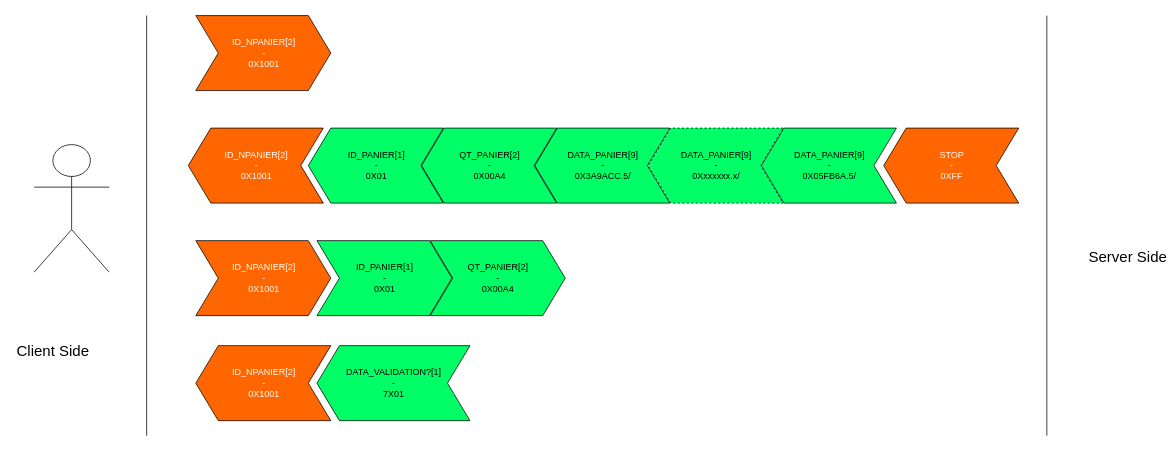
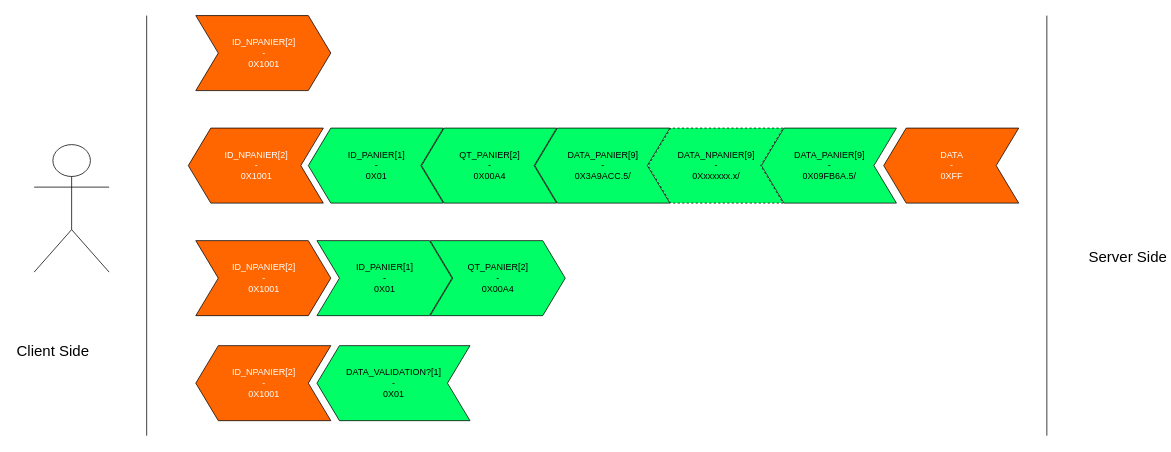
  <mxCell id="0" />
  <mxCell id="1" parent="0" />
  <mxCell id="2" value="&lt;div&gt;&lt;font color=&quot;#FFFFFF&quot;&gt;ID_NPANIER[2]&lt;/font&gt;&lt;/div&gt;&lt;div&gt;&lt;font color=&quot;#FFFFFF&quot;&gt;-&lt;/font&gt;&lt;/div&gt;&lt;div&gt;&lt;font color=&quot;#FFFFFF&quot;&gt;0X1001&lt;br&gt;&lt;/font&gt;&lt;/div&gt;" style="html=1;shadow=0;dashed=0;align=center;verticalAlign=middle;shape=mxgraph.arrows2.arrow;dy=0;dx=30;notch=30;fillColor=#ff6600;" vertex="1" parent="1"><mxGeometry x="260.5" y="20" width="180" height="100" as="geometry" /></mxCell>
  <mxCell id="3" value="" style="group" vertex="1" connectable="0" parent="1"><mxGeometry x="250.5" y="170" width="1107" height="100" as="geometry" /></mxCell>
  <mxCell id="4" value="&lt;div&gt;&lt;font color=&quot;#FFFFFF&quot;&gt;ID_NPANIER[2]&lt;/font&gt;&lt;/div&gt;&lt;div&gt;&lt;font color=&quot;#FFFFFF&quot;&gt;-&lt;/font&gt;&lt;/div&gt;&lt;div&gt;&lt;font color=&quot;#FFFFFF&quot;&gt;0X1001&lt;br&gt;&lt;/font&gt;&lt;/div&gt;" style="html=1;shadow=0;dashed=0;align=center;verticalAlign=middle;shape=mxgraph.arrows2.arrow;dy=0;dx=30;notch=30;flipV=0;flipH=1;fillColor=#ff6600;" vertex="1" parent="3"><mxGeometry width="180" height="100" as="geometry" /></mxCell>
  <mxCell id="5" value="&lt;div&gt;ID_PANIER[1]&lt;/div&gt;&lt;div&gt;-&lt;/div&gt;&lt;div&gt;0X01&lt;br&gt;&lt;/div&gt;" style="html=1;shadow=0;dashed=0;align=center;verticalAlign=middle;shape=mxgraph.arrows2.arrow;dy=0;dx=30;notch=30;flipV=0;flipH=1;fillColor=#00FF66;" vertex="1" parent="3"><mxGeometry x="160" width="180" height="100" as="geometry" /></mxCell>
  <mxCell id="6" value="&lt;div&gt;QT_PANIER[2]&lt;/div&gt;&lt;div&gt;-&lt;/div&gt;&lt;div&gt;0X00A4&lt;br&gt;&lt;/div&gt;" style="html=1;shadow=0;dashed=0;align=center;verticalAlign=middle;shape=mxgraph.arrows2.arrow;dy=0;dx=30;notch=30;flipV=0;flipH=1;fillColor=#00FF66;" vertex="1" parent="3"><mxGeometry x="311" width="180" height="100" as="geometry" /></mxCell>
  <mxCell id="7" value="&lt;div&gt;DATA_PANIER[9]&lt;/div&gt;&lt;div&gt;-&lt;/div&gt;0X3A9ACC.5/" style="html=1;shadow=0;dashed=0;align=center;verticalAlign=middle;shape=mxgraph.arrows2.arrow;dy=0;dx=30;notch=30;flipV=0;flipH=1;fillColor=#00FF66;" vertex="1" parent="3"><mxGeometry x="462" width="180" height="100" as="geometry" /></mxCell>
- <mxCell id="8" value="&lt;div&gt;DATA_PANIER[9]&lt;/div&gt;&lt;div&gt;-&lt;/div&gt;0Xxxxxxx.x/" style="html=1;shadow=0;dashed=1;align=center;verticalAlign=middle;shape=mxgraph.arrows2.arrow;dy=0;dx=30;notch=30;flipV=0;flipH=1;fillColor=#00FF66;" vertex="1" parent="3"><mxGeometry x="613" width="180" height="100" as="geometry" /></mxCell>
- <mxCell id="9" value="&lt;div&gt;DATA_PANIER[9]&lt;/div&gt;&lt;div&gt;-&lt;/div&gt;0X05FB6A.5/" style="html=1;shadow=0;dashed=0;align=center;verticalAlign=middle;shape=mxgraph.arrows2.arrow;dy=0;dx=30;notch=30;flipV=0;flipH=1;fillColor=#00ff66;" vertex="1" parent="3"><mxGeometry x="764" width="180" height="100" as="geometry" /></mxCell>
- <mxCell id="10" value="&lt;div&gt;STOP&lt;/div&gt;&lt;div&gt;-&lt;/div&gt;&lt;div&gt;0XFF&lt;br&gt;&lt;/div&gt;" style="html=1;shadow=0;dashed=0;align=center;verticalAlign=middle;shape=mxgraph.arrows2.arrow;dy=0;dx=30;notch=30;flipV=0;flipH=1;fillColor=#FF6600;fontColor=#FFFFFF;" vertex="1" parent="3"><mxGeometry x="927" width="180" height="100" as="geometry" /></mxCell>
+ <mxCell id="8" value="&lt;div&gt;DATA_NPANIER[9]&lt;/div&gt;&lt;div&gt;-&lt;/div&gt;0Xxxxxxx.x/" style="html=1;shadow=0;dashed=1;align=center;verticalAlign=middle;shape=mxgraph.arrows2.arrow;dy=0;dx=30;notch=30;flipV=0;flipH=1;fillColor=#00FF66;" vertex="1" parent="3"><mxGeometry x="613" width="180" height="100" as="geometry" /></mxCell>
+ <mxCell id="9" value="&lt;div&gt;DATA_PANIER[9]&lt;/div&gt;&lt;div&gt;-&lt;/div&gt;0X09FB6A.5/" style="html=1;shadow=0;dashed=0;align=center;verticalAlign=middle;shape=mxgraph.arrows2.arrow;dy=0;dx=30;notch=30;flipV=0;flipH=1;fillColor=#00ff66;" vertex="1" parent="3"><mxGeometry x="764" width="180" height="100" as="geometry" /></mxCell>
+ <mxCell id="10" value="&lt;div&gt;DATA&lt;/div&gt;&lt;div&gt;-&lt;/div&gt;&lt;div&gt;0XFF&lt;br&gt;&lt;/div&gt;" style="html=1;shadow=0;dashed=0;align=center;verticalAlign=middle;shape=mxgraph.arrows2.arrow;dy=0;dx=30;notch=30;flipV=0;flipH=1;fillColor=#FF6600;fontColor=#FFFFFF;" vertex="1" parent="3"><mxGeometry x="927" width="180" height="100" as="geometry" /></mxCell>
  <mxCell id="11" value="Actor" style="shape=umlActor;verticalLabelPosition=bottom;labelBackgroundColor=#ffffff;verticalAlign=top;html=1;outlineConnect=0;fillColor=#FFFFFF;fontColor=#FFFFFF;" vertex="1" parent="1"><mxGeometry x="45" y="192" width="100" height="170" as="geometry" /></mxCell>
  <mxCell id="12" value="" style="endArrow=none;html=1;fontColor=#FFFFFF;" edge="1" parent="1"><mxGeometry width="50" height="50" relative="1" as="geometry"><mxPoint x="195" y="580" as="sourcePoint" /><mxPoint x="195" y="20" as="targetPoint" /></mxGeometry></mxCell>
  <mxCell id="13" value="" style="endArrow=none;html=1;fontColor=#FFFFFF;" edge="1" parent="1"><mxGeometry width="50" height="50" relative="1" as="geometry"><mxPoint x="1395" y="580" as="sourcePoint" /><mxPoint x="1395" y="20" as="targetPoint" /></mxGeometry></mxCell>
  <mxCell id="14" value="Client Side" style="text;html=1;resizable=0;points=[];autosize=1;align=left;verticalAlign=top;spacingTop=-4;fontColor=#000000;fontSize=20;" vertex="1" parent="1"><mxGeometry x="20" y="452" width="80" height="20" as="geometry" /></mxCell>
  <mxCell id="15" value="&lt;div&gt;&lt;font color=&quot;#FFFFFF&quot;&gt;ID_NPANIER[2]&lt;/font&gt;&lt;/div&gt;&lt;div&gt;&lt;font color=&quot;#FFFFFF&quot;&gt;-&lt;/font&gt;&lt;/div&gt;&lt;div&gt;&lt;font color=&quot;#FFFFFF&quot;&gt;0X1001&lt;br&gt;&lt;/font&gt;&lt;/div&gt;" style="html=1;shadow=0;dashed=0;align=center;verticalAlign=middle;shape=mxgraph.arrows2.arrow;dy=0;dx=30;notch=30;fillColor=#ff6600;" vertex="1" parent="1"><mxGeometry x="260.5" y="320" width="180" height="100" as="geometry" /></mxCell>
  <mxCell id="16" value="&lt;div&gt;ID_PANIER[1]&lt;/div&gt;&lt;div&gt;-&lt;/div&gt;&lt;div&gt;0X01&lt;br&gt;&lt;/div&gt;" style="html=1;shadow=0;dashed=0;align=center;verticalAlign=middle;shape=mxgraph.arrows2.arrow;dy=0;dx=30;notch=30;flipV=0;flipH=0;fillColor=#00FF66;" vertex="1" parent="1"><mxGeometry x="422" y="320" width="180" height="100" as="geometry" /></mxCell>
  <mxCell id="17" value="&lt;div&gt;QT_PANIER[2]&lt;/div&gt;&lt;div&gt;-&lt;/div&gt;&lt;div&gt;0X00A4&lt;br&gt;&lt;/div&gt;" style="html=1;shadow=0;dashed=0;align=center;verticalAlign=middle;shape=mxgraph.arrows2.arrow;dy=0;dx=30;notch=30;flipV=0;flipH=0;fillColor=#00FF66;" vertex="1" parent="1"><mxGeometry x="573" y="320" width="180" height="100" as="geometry" /></mxCell>
  <mxCell id="18" value="&lt;div&gt;&lt;font color=&quot;#FFFFFF&quot;&gt;ID_NPANIER[2]&lt;/font&gt;&lt;/div&gt;&lt;div&gt;&lt;font color=&quot;#FFFFFF&quot;&gt;-&lt;/font&gt;&lt;/div&gt;&lt;div&gt;&lt;font color=&quot;#FFFFFF&quot;&gt;0X1001&lt;br&gt;&lt;/font&gt;&lt;/div&gt;" style="html=1;shadow=0;dashed=0;align=center;verticalAlign=middle;shape=mxgraph.arrows2.arrow;dy=0;dx=30;notch=30;flipV=0;flipH=1;fillColor=#ff6600;" vertex="1" parent="1"><mxGeometry x="260.5" y="460" width="180" height="100" as="geometry" /></mxCell>
- <mxCell id="19" value="&lt;div&gt;DATA_VALIDATION?[1]&lt;/div&gt;&lt;div&gt;-&lt;/div&gt;&lt;div&gt;7X01&lt;br&gt;&lt;/div&gt;" style="html=1;shadow=0;dashed=0;align=center;verticalAlign=middle;shape=mxgraph.arrows2.arrow;dy=0;dx=30;notch=30;flipV=0;flipH=1;fillColor=#00FF66;" vertex="1" parent="1"><mxGeometry x="422" y="460" width="204" height="100" as="geometry" /></mxCell>
+ <mxCell id="19" value="&lt;div&gt;DATA_VALIDATION?[1]&lt;/div&gt;&lt;div&gt;-&lt;/div&gt;&lt;div&gt;0X01&lt;br&gt;&lt;/div&gt;" style="html=1;shadow=0;dashed=0;align=center;verticalAlign=middle;shape=mxgraph.arrows2.arrow;dy=0;dx=30;notch=30;flipV=0;flipH=1;fillColor=#00FF66;" vertex="1" parent="1"><mxGeometry x="422" y="460" width="204" height="100" as="geometry" /></mxCell>
  <mxCell id="20" value="Server Side" style="text;html=1;resizable=0;points=[];autosize=1;align=left;verticalAlign=top;spacingTop=-4;fontColor=#000000;fontSize=20;" vertex="1" parent="1"><mxGeometry x="1449" y="327" width="90" height="20" as="geometry" /></mxCell>
